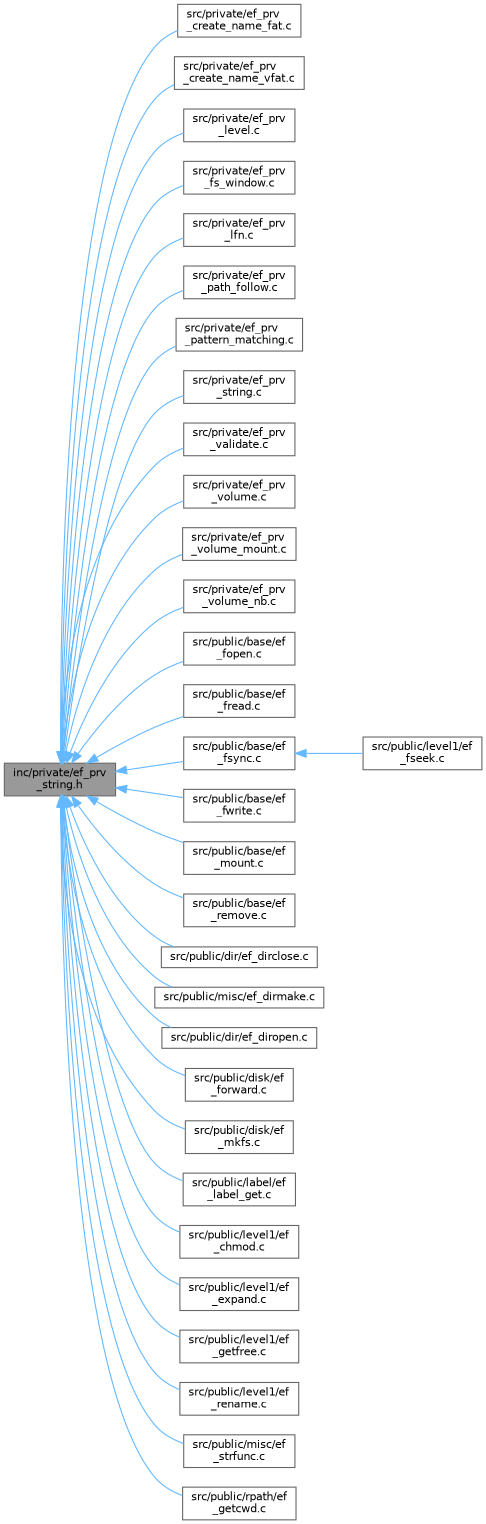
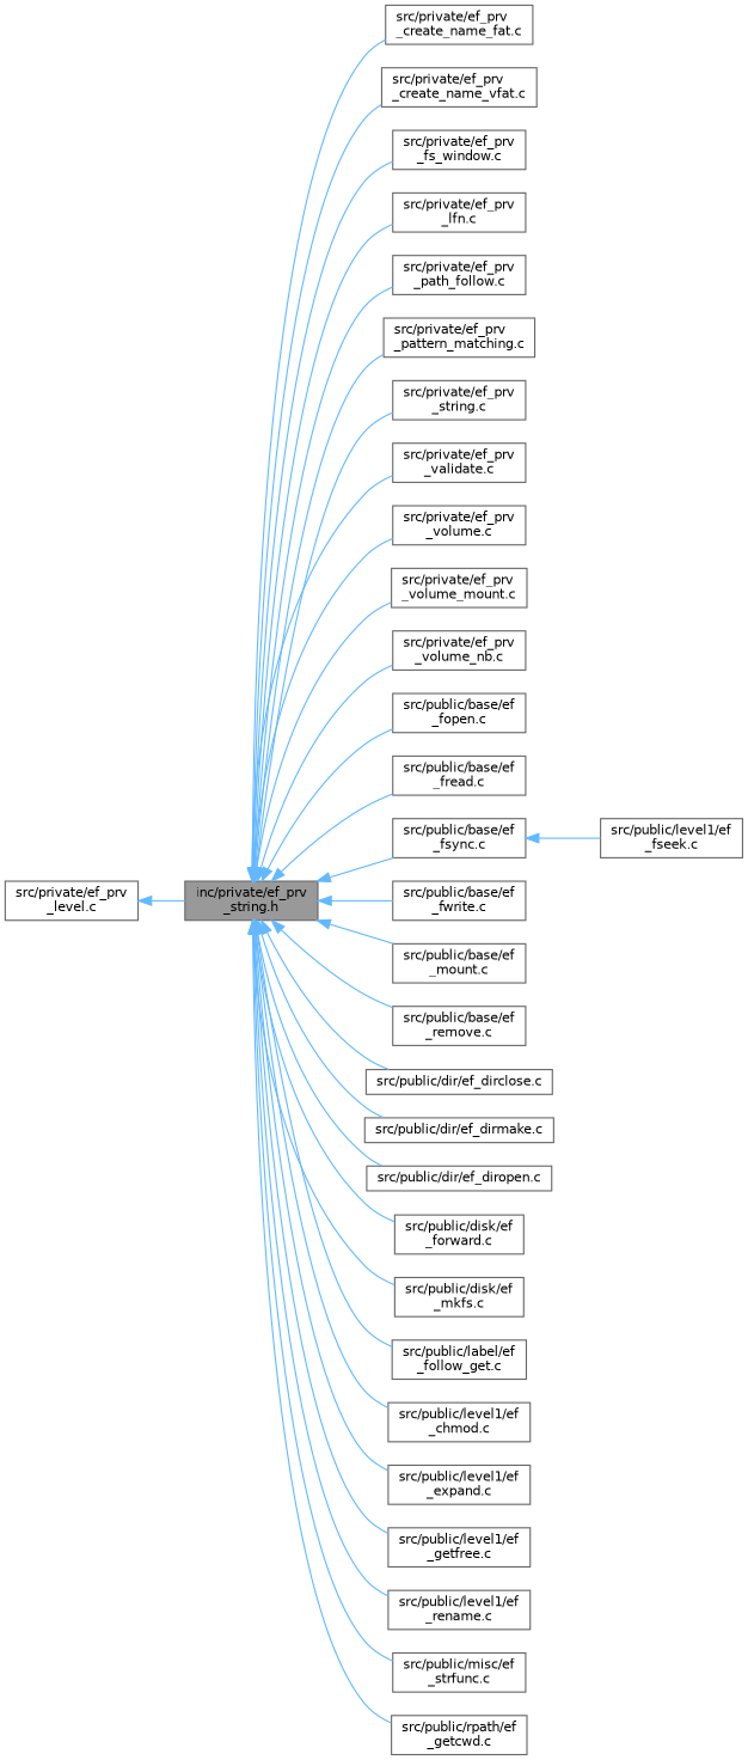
  digraph {
    rankdir=LR
    node [color=grey40 fillcolor=white fontname=Helvetica fontsize=10 shape=box style=filled]
    edge [color=steelblue1 dir=back fontname=Helvetica fontsize=10 labelfontname=Helvetica labelfontsize=10 style=solid]
    n1 [color=gray40 fillcolor=grey60 fontcolor=black height=0.2 label="inc/private/ef_prv\l_string.h" width=0.4]
    n2 [height=0.2 label="src/private/ef_prv\l_create_name_fat.c" width=0.4]
    n3 [height=0.2 label="src/private/ef_prv\l_create_name_vfat.c" width=0.4]
    n4 [height=0.2 label="src/private/ef_prv\l_level.c" width=0.4]
    n5 [height=0.2 label="src/private/ef_prv\l_fs_window.c" width=0.4]
    n6 [height=0.2 label="src/private/ef_prv\l_lfn.c" width=0.4]
    n7 [height=0.2 label="src/private/ef_prv\l_path_follow.c" width=0.4]
    n8 [height=0.2 label="src/private/ef_prv\l_pattern_matching.c" width=0.4]
    n9 [height=0.2 label="src/private/ef_prv\l_string.c" width=0.4]
    n10 [height=0.2 label="src/private/ef_prv\l_validate.c" width=0.4]
    n11 [height=0.2 label="src/private/ef_prv\l_volume.c" width=0.4]
    n12 [height=0.2 label="src/private/ef_prv\l_volume_mount.c" width=0.4]
    n13 [height=0.2 label="src/private/ef_prv\l_volume_nb.c" width=0.4]
    n14 [height=0.2 label="src/public/base/ef\l_fopen.c" width=0.4]
    n15 [height=0.2 label="src/public/base/ef\l_fread.c" width=0.4]
    n16 [height=0.2 label="src/public/base/ef\l_fsync.c" width=0.4]
    n17 [height=0.2 label="src/public/base/ef\l_fwrite.c" width=0.4]
    n18 [height=0.2 label="src/public/base/ef\l_mount.c" width=0.4]
    n19 [height=0.2 label="src/public/base/ef\l_remove.c" width=0.4]
    n20 [height=0.2 label="src/public/dir/ef_dirclose.c" width=0.4]
-   n21 [height=0.2 label="src/public/misc/ef_dirmake.c" width=0.4]
+   n21 [height=0.2 label="src/public/dir/ef_dirmake.c" width=0.4]
    n22 [height=0.2 label="src/public/dir/ef_diropen.c" width=0.4]
    n23 [height=0.2 label="src/public/disk/ef\l_forward.c" width=0.4]
    n24 [height=0.2 label="src/public/disk/ef\l_mkfs.c" width=0.4]
-   n25 [height=0.2 label="src/public/label/ef\l_label_get.c" width=0.4]
+   n25 [height=0.2 label="src/public/label/ef\l_follow_get.c" width=0.4]
    n26 [height=0.2 label="src/public/level1/ef\l_chmod.c" width=0.4]
    n27 [height=0.2 label="src/public/level1/ef\l_expand.c" width=0.4]
    n28 [height=0.2 label="src/public/level1/ef\l_getfree.c" width=0.4]
    n29 [height=0.2 label="src/public/level1/ef\l_rename.c" width=0.4]
    n30 [height=0.2 label="src/public/misc/ef\l_strfunc.c" width=0.4]
    n31 [height=0.2 label="src/public/rpath/ef\l_getcwd.c" width=0.4]
    n32 [height=0.2 label="src/public/level1/ef\l_fseek.c" width=0.4]
    n1 -> n2
    n1 -> n3
-   n1 -> n4
+   n4 -> n1
    n1 -> n5
    n1 -> n6
    n1 -> n7
    n1 -> n8
    n1 -> n9
    n1 -> n10
    n1 -> n11
    n1 -> n12
    n1 -> n13
    n1 -> n14
    n1 -> n15
    n1 -> n16
    n1 -> n17
    n1 -> n18
    n1 -> n19
    n1 -> n20
    n1 -> n21
    n1 -> n22
    n1 -> n23
    n1 -> n24
    n1 -> n25
    n1 -> n26
    n1 -> n27
    n1 -> n28
    n1 -> n29
    n1 -> n30
    n1 -> n31
    n16 -> n32
  }
